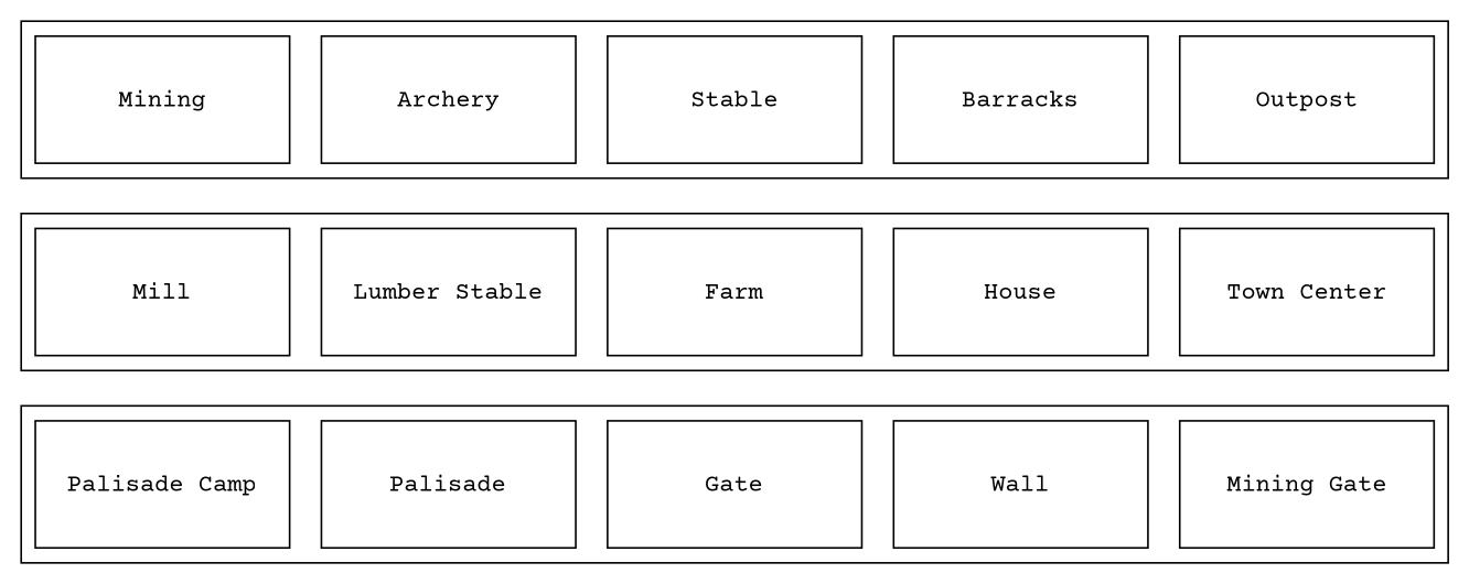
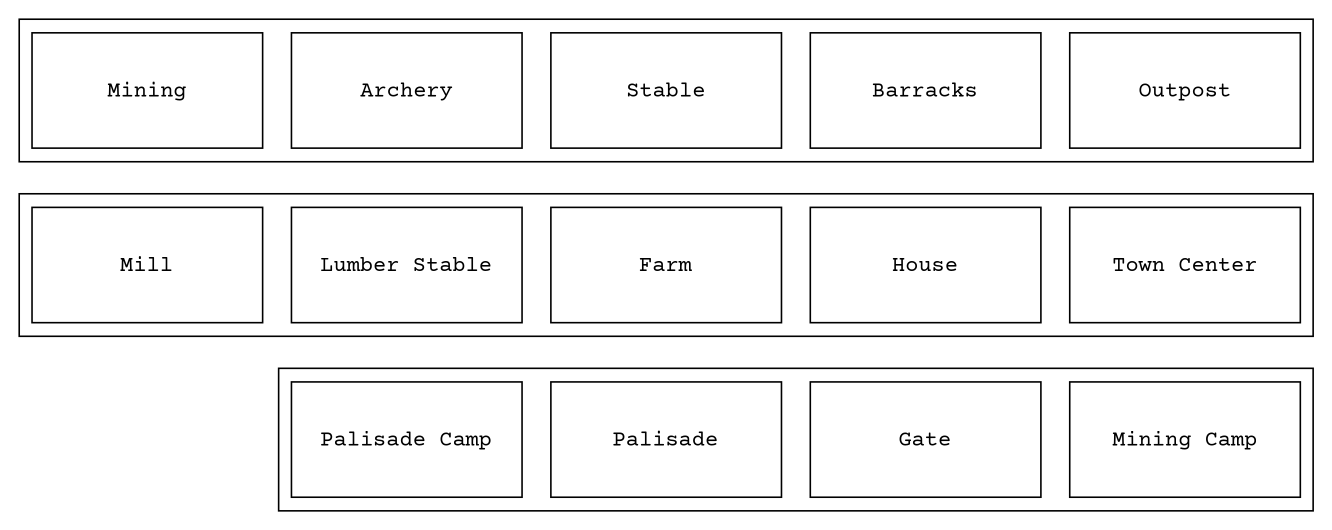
  digraph {
    fontname="Courier Prime"
    node [autosize=false fixedsize=true fontname="Courier Prime" shape=record]
    edge [fontname="Courier Prime" style=invis]
    n1 [height=1 label=Outpost width=2]
    n2 [height=1 label=Barracks width=2]
    n3 [height=1 label=Stable width=2]
    n4 [height=1 label=Archery width=2]
    n5 [height=1 label=Mining width=2]
    n6 [height=1 label="Town Center" width=2]
    n7 [height=1 label=House width=2]
    n8 [height=1 label=Farm width=2]
    n9 [height=1 label="Lumber Stable" width=2]
    n10 [height=1 label=Mill width=2]
-   n11 [height=1 label="Mining Gate" width=2]
-   n12 [height=1 label=Wall width=2]
+   n11 [height=1 label="Mining Camp" width=2]
    n13 [height=1 label=Gate width=2]
    n14 [height=1 label=Palisade width=2]
    n15 [height=1 label="Palisade Camp" width=2]
    subgraph cluster_1 {
      n1
      n2
      n3
      n4
      n5
    }
    subgraph cluster_2 {
      n6
      n7
      n8
      n9
      n10
    }
    subgraph cluster_3 {
      n11
-     n12
      n13
      n14
      n15
    }
    n5 -> n10
    n6 -> n11
  }
